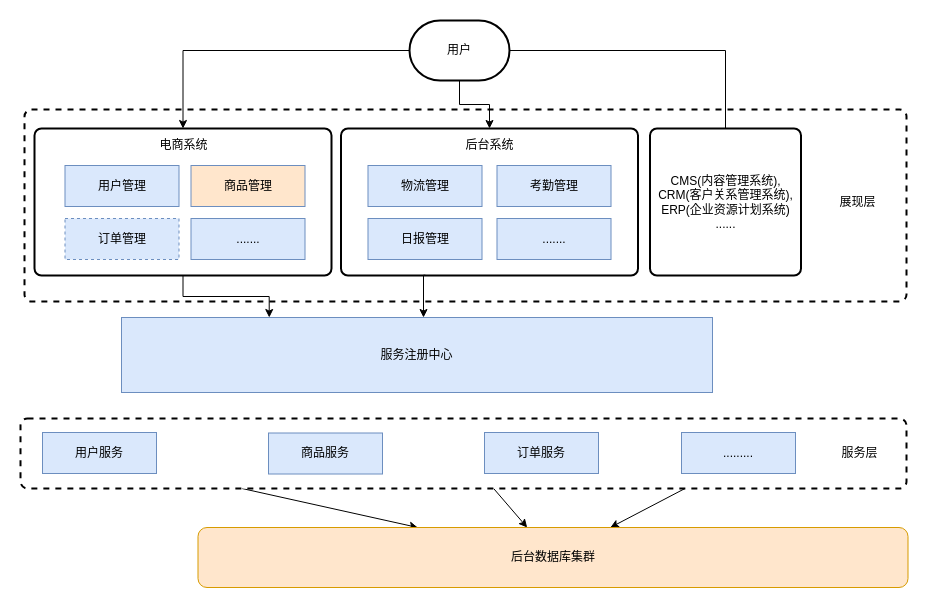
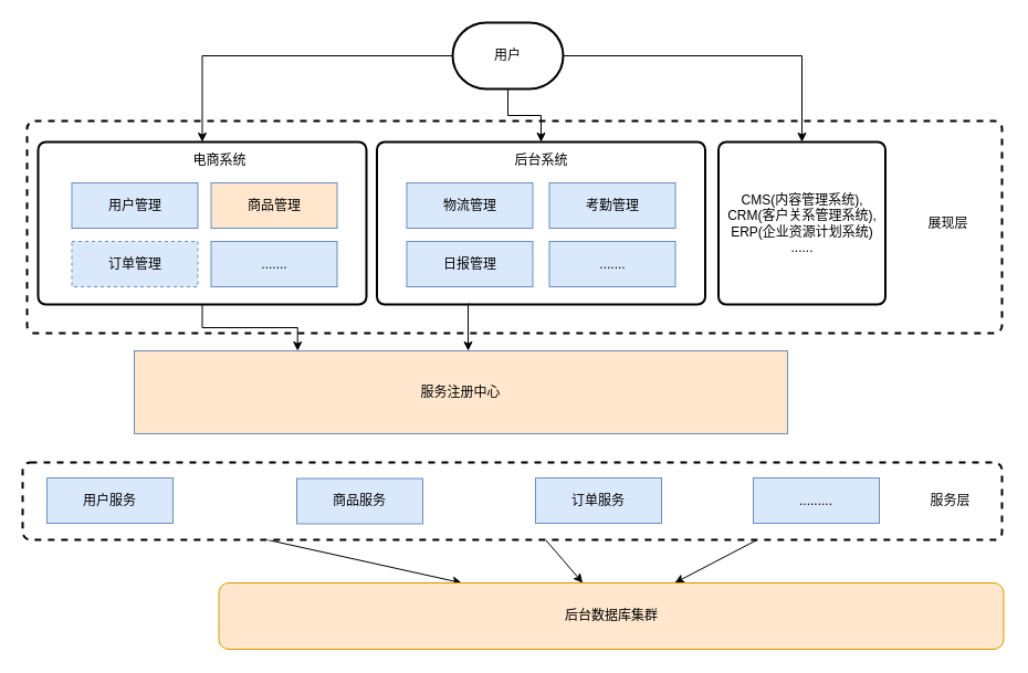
  <mxCell id="0" />
  <mxCell id="1" parent="0" />
  <mxCell id="2" value="" style="rounded=1;whiteSpace=wrap;html=1;absoluteArcSize=1;arcSize=14;strokeWidth=2;dashed=1;" vertex="1" parent="1"><mxGeometry x="24" y="109" width="882" height="192" as="geometry" /></mxCell>
  <mxCell id="3" style="edgeStyle=none;rounded=0;orthogonalLoop=1;jettySize=auto;html=1;" edge="1" parent="1" source="6" target="33"><mxGeometry relative="1" as="geometry" /></mxCell>
  <mxCell id="4" style="edgeStyle=none;rounded=0;orthogonalLoop=1;jettySize=auto;html=1;exitX=0.25;exitY=1;exitDx=0;exitDy=0;" edge="1" parent="1" source="6" target="33"><mxGeometry relative="1" as="geometry" /></mxCell>
  <mxCell id="5" style="edgeStyle=none;rounded=0;orthogonalLoop=1;jettySize=auto;html=1;exitX=0.75;exitY=1;exitDx=0;exitDy=0;" edge="1" parent="1" source="6" target="33"><mxGeometry relative="1" as="geometry" /></mxCell>
  <mxCell id="6" value="" style="rounded=1;whiteSpace=wrap;html=1;absoluteArcSize=1;arcSize=14;strokeWidth=2;dashed=1;" vertex="1" parent="1"><mxGeometry x="20" y="418" width="886" height="70" as="geometry" /></mxCell>
  <mxCell id="7" style="edgeStyle=orthogonalEdgeStyle;rounded=0;orthogonalLoop=1;jettySize=auto;html=1;entryX=0.25;entryY=0;entryDx=0;entryDy=0;" edge="1" parent="1" source="8" target="25"><mxGeometry relative="1" as="geometry" /></mxCell>
  <mxCell id="8" value="" style="rounded=1;whiteSpace=wrap;html=1;absoluteArcSize=1;arcSize=14;strokeWidth=2;" vertex="1" parent="1"><mxGeometry x="34" y="128" width="297" height="147" as="geometry" /></mxCell>
  <mxCell id="9" style="edgeStyle=orthogonalEdgeStyle;rounded=0;orthogonalLoop=1;jettySize=auto;html=1;entryX=0.5;entryY=0;entryDx=0;entryDy=0;" edge="1" parent="1" source="12" target="8"><mxGeometry relative="1" as="geometry" /></mxCell>
- <mxCell id="10" style="edgeStyle=orthogonalEdgeStyle;rounded=0;orthogonalLoop=1;jettySize=auto;html=1;endArrow=none;" edge="1" parent="1" source="12" target="24"><mxGeometry relative="1" as="geometry" /></mxCell>
+ <mxCell id="10" style="edgeStyle=orthogonalEdgeStyle;rounded=0;orthogonalLoop=1;jettySize=auto;html=1;" edge="1" parent="1" source="12" target="24"><mxGeometry relative="1" as="geometry" /></mxCell>
  <mxCell id="11" style="edgeStyle=orthogonalEdgeStyle;rounded=0;orthogonalLoop=1;jettySize=auto;html=1;entryX=0.5;entryY=0;entryDx=0;entryDy=0;" edge="1" parent="1" source="12" target="18"><mxGeometry relative="1" as="geometry" /></mxCell>
  <mxCell id="12" value="用户" style="strokeWidth=2;html=1;shape=mxgraph.flowchart.terminator;whiteSpace=wrap;" vertex="1" parent="1"><mxGeometry x="409" y="20" width="100" height="60" as="geometry" /></mxCell>
  <mxCell id="13" value="用户管理" style="rounded=0;whiteSpace=wrap;html=1;fillColor=#dae8fc;strokeColor=#6c8ebf;" vertex="1" parent="1"><mxGeometry x="64.5" y="165" width="114" height="41" as="geometry" /></mxCell>
  <mxCell id="14" value="商品管理" style="rounded=0;whiteSpace=wrap;html=1;fillColor=#ffe6cc;strokeColor=#6c8ebf;" vertex="1" parent="1"><mxGeometry x="190.5" y="165" width="114" height="41" as="geometry" /></mxCell>
  <mxCell id="15" value="订单管理" style="rounded=0;whiteSpace=wrap;html=1;fillColor=#dae8fc;strokeColor=#6c8ebf;dashed=1;" vertex="1" parent="1"><mxGeometry x="64.5" y="218" width="114" height="41" as="geometry" /></mxCell>
  <mxCell id="16" value="......." style="rounded=0;whiteSpace=wrap;html=1;fillColor=#dae8fc;strokeColor=#6c8ebf;" vertex="1" parent="1"><mxGeometry x="190.5" y="218" width="114" height="41" as="geometry" /></mxCell>
- <mxCell id="17" value="电商系统" style="text;html=1;align=center;verticalAlign=middle;resizable=0;points=[];autosize=1;" vertex="1" parent="1"><mxGeometry x="152.5" y="135" width="60" height="20" as="geometry" /></mxCell>
+ <mxCell id="17" value="电商系统" style="text;html=1;align=center;verticalAlign=middle;resizable=0;points=[];autosize=1;" vertex="1" parent="1"><mxGeometry x="167.5" y="135" width="60" height="20" as="geometry" /></mxCell>
  <mxCell id="18" value="" style="rounded=1;whiteSpace=wrap;html=1;absoluteArcSize=1;arcSize=14;strokeWidth=2;" vertex="1" parent="1"><mxGeometry x="340.5" y="128" width="297" height="147" as="geometry" /></mxCell>
  <mxCell id="19" value="物流管理" style="rounded=0;whiteSpace=wrap;html=1;fillColor=#dae8fc;strokeColor=#6c8ebf;" vertex="1" parent="1"><mxGeometry x="367.5" y="165" width="114" height="41" as="geometry" /></mxCell>
  <mxCell id="20" value="考勤管理" style="rounded=0;whiteSpace=wrap;html=1;fillColor=#dae8fc;strokeColor=#6c8ebf;" vertex="1" parent="1"><mxGeometry x="496.5" y="165" width="114" height="41" as="geometry" /></mxCell>
  <mxCell id="21" value="日报管理" style="rounded=0;whiteSpace=wrap;html=1;fillColor=#dae8fc;strokeColor=#6c8ebf;" vertex="1" parent="1"><mxGeometry x="367.5" y="218" width="114" height="41" as="geometry" /></mxCell>
  <mxCell id="22" value="......." style="rounded=0;whiteSpace=wrap;html=1;fillColor=#dae8fc;strokeColor=#6c8ebf;" vertex="1" parent="1"><mxGeometry x="496.5" y="218" width="114" height="41" as="geometry" /></mxCell>
  <mxCell id="23" value="后台系统" style="text;html=1;align=center;verticalAlign=middle;resizable=0;points=[];autosize=1;" vertex="1" parent="1"><mxGeometry x="459" y="135" width="60" height="20" as="geometry" /></mxCell>
  <mxCell id="24" value="CMS(内容管理系统), &lt;br&gt;CRM(客户关系管理系统), &lt;br&gt;ERP(企业资源计划系统)&lt;br&gt;......" style="rounded=1;whiteSpace=wrap;html=1;absoluteArcSize=1;arcSize=14;strokeWidth=2;" vertex="1" parent="1"><mxGeometry x="649.5" y="128" width="151" height="147" as="geometry" /></mxCell>
- <mxCell id="25" value="服务注册中心" style="rounded=0;whiteSpace=wrap;html=1;fillColor=#dae8fc;strokeColor=#6c8ebf;" vertex="1" parent="1"><mxGeometry x="121" y="317" width="591" height="75" as="geometry" /></mxCell>
+ <mxCell id="25" value="服务注册中心" style="rounded=0;whiteSpace=wrap;html=1;fillColor=#ffe6cc;strokeColor=#6c8ebf;" vertex="1" parent="1"><mxGeometry x="121" y="317" width="591" height="75" as="geometry" /></mxCell>
  <mxCell id="26" style="edgeStyle=orthogonalEdgeStyle;rounded=0;orthogonalLoop=1;jettySize=auto;html=1;exitX=0.284;exitY=0.998;exitDx=0;exitDy=0;exitPerimeter=0;" edge="1" parent="1" source="18" target="25"><mxGeometry relative="1" as="geometry"><mxPoint x="417" y="276" as="sourcePoint" /><mxPoint x="416.5" y="317" as="targetPoint" /><Array as="points"><mxPoint x="423" y="275" /></Array></mxGeometry></mxCell>
  <mxCell id="27" value="用户服务" style="rounded=0;whiteSpace=wrap;html=1;fillColor=#dae8fc;strokeColor=#6c8ebf;" vertex="1" parent="1"><mxGeometry x="42" y="432" width="114" height="41" as="geometry" /></mxCell>
  <mxCell id="28" value="商品服务" style="rounded=0;whiteSpace=wrap;html=1;fillColor=#dae8fc;strokeColor=#6c8ebf;" vertex="1" parent="1"><mxGeometry x="268" y="432.5" width="114" height="41" as="geometry" /></mxCell>
  <mxCell id="29" value="订单服务" style="rounded=0;whiteSpace=wrap;html=1;fillColor=#dae8fc;strokeColor=#6c8ebf;" vertex="1" parent="1"><mxGeometry x="484" y="432" width="114" height="41" as="geometry" /></mxCell>
  <mxCell id="30" value="........." style="rounded=0;whiteSpace=wrap;html=1;fillColor=#dae8fc;strokeColor=#6c8ebf;" vertex="1" parent="1"><mxGeometry x="681" y="432" width="114" height="41" as="geometry" /></mxCell>
  <mxCell id="31" value="服务层" style="text;html=1;align=center;verticalAlign=middle;resizable=0;points=[];autosize=1;" vertex="1" parent="1"><mxGeometry x="835" y="443.5" width="47" height="19" as="geometry" /></mxCell>
  <mxCell id="32" value="展现层" style="text;html=1;align=center;verticalAlign=middle;resizable=0;points=[];autosize=1;" vertex="1" parent="1"><mxGeometry x="833" y="192" width="47" height="19" as="geometry" /></mxCell>
  <mxCell id="33" value="后台数据库集群" style="rounded=1;whiteSpace=wrap;html=1;fillColor=#ffe6cc;strokeColor=#d79b00;" vertex="1" parent="1"><mxGeometry x="197.5" y="527" width="710" height="60" as="geometry" /></mxCell>
